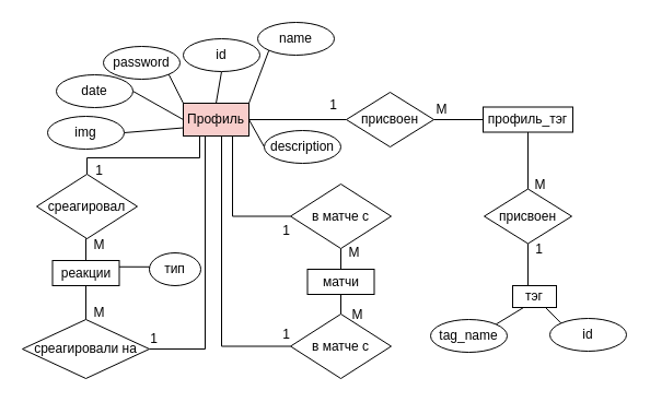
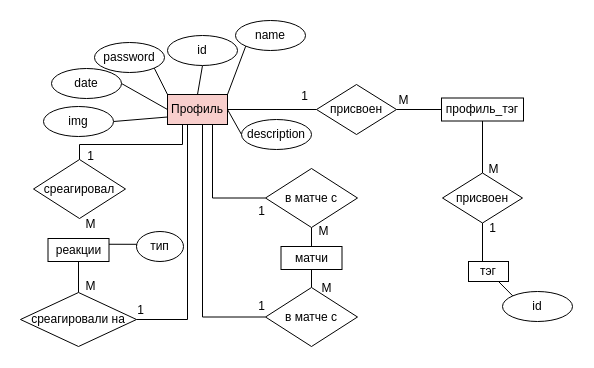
  <mxCell id="0" />
  <mxCell id="1" parent="0" />
  <mxCell id="2" style="rounded=0;orthogonalLoop=1;jettySize=auto;html=1;exitX=0.5;exitY=0;exitDx=0;exitDy=0;entryX=0.5;entryY=1;entryDx=0;entryDy=0;strokeColor=none;endArrow=none;endFill=0;" edge="1" parent="1" source="11" target="12"><mxGeometry relative="1" as="geometry" /></mxCell>
  <mxCell id="3" style="edgeStyle=none;rounded=0;orthogonalLoop=1;jettySize=auto;html=1;exitX=0.5;exitY=0;exitDx=0;exitDy=0;entryX=0.5;entryY=1;entryDx=0;entryDy=0;endArrow=none;endFill=0;" edge="1" parent="1" source="11" target="12"><mxGeometry relative="1" as="geometry" /></mxCell>
  <mxCell id="4" style="edgeStyle=none;rounded=0;orthogonalLoop=1;jettySize=auto;html=1;exitX=1;exitY=0;exitDx=0;exitDy=0;entryX=0;entryY=1;entryDx=0;entryDy=0;endArrow=none;endFill=0;" edge="1" parent="1" source="11" target="13"><mxGeometry relative="1" as="geometry" /></mxCell>
  <mxCell id="5" style="edgeStyle=none;rounded=0;orthogonalLoop=1;jettySize=auto;html=1;exitX=1;exitY=0.5;exitDx=0;exitDy=0;entryX=0;entryY=0.5;entryDx=0;entryDy=0;endArrow=none;endFill=0;" edge="1" parent="1" source="11" target="15"><mxGeometry relative="1" as="geometry" /></mxCell>
  <mxCell id="6" style="edgeStyle=none;rounded=0;orthogonalLoop=1;jettySize=auto;html=1;exitX=0;exitY=0.75;exitDx=0;exitDy=0;entryX=1;entryY=0.5;entryDx=0;entryDy=0;endArrow=none;endFill=0;" edge="1" parent="1" source="11" target="17"><mxGeometry relative="1" as="geometry" /></mxCell>
  <mxCell id="7" style="edgeStyle=none;rounded=0;orthogonalLoop=1;jettySize=auto;html=1;exitX=0;exitY=0.5;exitDx=0;exitDy=0;entryX=1;entryY=0.5;entryDx=0;entryDy=0;endArrow=none;endFill=0;" edge="1" parent="1" source="11" target="16"><mxGeometry relative="1" as="geometry" /></mxCell>
  <mxCell id="8" style="edgeStyle=none;rounded=0;orthogonalLoop=1;jettySize=auto;html=1;exitX=0;exitY=0;exitDx=0;exitDy=0;entryX=1;entryY=1;entryDx=0;entryDy=0;endArrow=none;endFill=0;" edge="1" parent="1" source="11" target="14"><mxGeometry relative="1" as="geometry" /></mxCell>
  <mxCell id="9" style="edgeStyle=orthogonalEdgeStyle;orthogonalLoop=1;jettySize=auto;html=1;exitX=1;exitY=0.5;exitDx=0;exitDy=0;entryX=0;entryY=0.5;entryDx=0;entryDy=0;endArrow=none;endFill=0;strokeColor=#000000;rounded=0;" edge="1" parent="1" source="11" target="24"><mxGeometry relative="1" as="geometry" /></mxCell>
  <mxCell id="10" style="edgeStyle=orthogonalEdgeStyle;rounded=0;orthogonalLoop=1;jettySize=auto;html=1;exitX=0.25;exitY=1;exitDx=0;exitDy=0;entryX=0.5;entryY=0;entryDx=0;entryDy=0;endArrow=none;endFill=0;strokeColor=#000000;" edge="1" parent="1" source="11" target="37"><mxGeometry relative="1" as="geometry"><Array as="points"><mxPoint x="182" y="144" /><mxPoint x="79" y="144" /></Array></mxGeometry></mxCell>
  <mxCell id="11" value="Профиль" style="rounded=0;whiteSpace=wrap;html=1;fillColor=#f8cecc;" vertex="1" parent="1"><mxGeometry x="167" y="94" width="60" height="30" as="geometry" /></mxCell>
  <mxCell id="12" value="id" style="ellipse;whiteSpace=wrap;html=1;" vertex="1" parent="1"><mxGeometry x="167" y="35" width="70" height="30" as="geometry" /></mxCell>
  <mxCell id="13" value="name" style="ellipse;whiteSpace=wrap;html=1;" vertex="1" parent="1"><mxGeometry x="235" y="20" width="70" height="30" as="geometry" /></mxCell>
  <mxCell id="14" value="password" style="ellipse;whiteSpace=wrap;html=1;" vertex="1" parent="1"><mxGeometry x="94" y="42" width="70" height="30" as="geometry" /></mxCell>
  <mxCell id="15" value="description" style="ellipse;whiteSpace=wrap;html=1;" vertex="1" parent="1"><mxGeometry x="241" y="119" width="70" height="30" as="geometry" /></mxCell>
  <mxCell id="16" value="date" style="ellipse;whiteSpace=wrap;html=1;" vertex="1" parent="1"><mxGeometry x="51" y="68" width="70" height="30" as="geometry" /></mxCell>
  <mxCell id="17" value="img" style="ellipse;whiteSpace=wrap;html=1;" vertex="1" parent="1"><mxGeometry x="43" y="106" width="70" height="30" as="geometry" /></mxCell>
- <mxCell id="18" style="edgeStyle=none;rounded=0;orthogonalLoop=1;jettySize=auto;html=1;exitX=0.25;exitY=1;exitDx=0;exitDy=0;entryX=1;entryY=0;entryDx=0;entryDy=0;endArrow=none;endFill=0;strokeColor=#000000;" edge="1" parent="1" source="21" target="23"><mxGeometry relative="1" as="geometry" /></mxCell>
  <mxCell id="19" style="edgeStyle=none;rounded=0;orthogonalLoop=1;jettySize=auto;html=1;exitX=0.75;exitY=1;exitDx=0;exitDy=0;entryX=0;entryY=0;entryDx=0;entryDy=0;endArrow=none;endFill=0;strokeColor=#000000;" edge="1" parent="1" source="21" target="22"><mxGeometry relative="1" as="geometry" /></mxCell>
  <mxCell id="20" style="edgeStyle=orthogonalEdgeStyle;rounded=0;orthogonalLoop=1;jettySize=auto;html=1;exitX=0.5;exitY=0;exitDx=0;exitDy=0;entryX=0.5;entryY=1;entryDx=0;entryDy=0;endArrow=none;endFill=0;strokeColor=#000000;" edge="1" parent="1" source="21" target="30"><mxGeometry relative="1" as="geometry" /></mxCell>
  <mxCell id="21" value="тэг" style="rounded=0;whiteSpace=wrap;html=1;" vertex="1" parent="1"><mxGeometry x="468" y="261" width="40" height="20" as="geometry" /></mxCell>
  <mxCell id="22" value="id" style="ellipse;whiteSpace=wrap;html=1;" vertex="1" parent="1"><mxGeometry x="502" y="291" width="70" height="30" as="geometry" /></mxCell>
- <mxCell id="23" value="tag_name" style="ellipse;whiteSpace=wrap;html=1;" vertex="1" parent="1"><mxGeometry x="393" y="292" width="70" height="30" as="geometry" /></mxCell>
  <mxCell id="24" value="присвоен" style="rhombus;whiteSpace=wrap;html=1;" vertex="1" parent="1"><mxGeometry x="316" y="84" width="80" height="50" as="geometry" /></mxCell>
  <mxCell id="25" value="М" style="text;html=1;align=center;verticalAlign=middle;resizable=0;points=[];autosize=1;strokeColor=none;" vertex="1" parent="1"><mxGeometry x="388" y="90" width="30" height="20" as="geometry" /></mxCell>
  <mxCell id="26" value="1" style="text;html=1;align=center;verticalAlign=middle;resizable=0;points=[];autosize=1;strokeColor=none;" vertex="1" parent="1"><mxGeometry x="294" y="86" width="20" height="20" as="geometry" /></mxCell>
  <mxCell id="27" style="edgeStyle=orthogonalEdgeStyle;rounded=0;orthogonalLoop=1;jettySize=auto;html=1;exitX=1;exitY=0.25;exitDx=0;exitDy=0;entryX=0;entryY=0.5;entryDx=0;entryDy=0;endArrow=none;endFill=0;strokeColor=#000000;" edge="1" parent="1" source="28" target="41"><mxGeometry relative="1" as="geometry" /></mxCell>
  <mxCell id="28" value="реакции" style="rounded=0;whiteSpace=wrap;html=1;" vertex="1" parent="1"><mxGeometry x="47.5" y="238" width="61" height="23" as="geometry" /></mxCell>
  <mxCell id="29" value="матчи" style="rounded=0;whiteSpace=wrap;html=1;" vertex="1" parent="1"><mxGeometry x="280.5" y="246" width="61" height="23" as="geometry" /></mxCell>
  <mxCell id="30" value="присвоен" style="rhombus;whiteSpace=wrap;html=1;" vertex="1" parent="1"><mxGeometry x="442" y="172.5" width="80" height="50" as="geometry" /></mxCell>
  <mxCell id="31" value="М" style="text;html=1;align=center;verticalAlign=middle;resizable=0;points=[];autosize=1;strokeColor=none;" vertex="1" parent="1"><mxGeometry x="478" y="159" width="30" height="20" as="geometry" /></mxCell>
  <mxCell id="32" value="1" style="text;html=1;align=center;verticalAlign=middle;resizable=0;points=[];autosize=1;strokeColor=none;" vertex="1" parent="1"><mxGeometry x="482" y="218" width="20" height="20" as="geometry" /></mxCell>
  <mxCell id="33" style="edgeStyle=orthogonalEdgeStyle;rounded=0;orthogonalLoop=1;jettySize=auto;html=1;exitX=0;exitY=0.5;exitDx=0;exitDy=0;entryX=1;entryY=0.5;entryDx=0;entryDy=0;endArrow=none;endFill=0;strokeColor=#000000;" edge="1" parent="1" source="35" target="24"><mxGeometry relative="1" as="geometry" /></mxCell>
  <mxCell id="34" style="edgeStyle=orthogonalEdgeStyle;rounded=0;orthogonalLoop=1;jettySize=auto;html=1;exitX=0.5;exitY=1;exitDx=0;exitDy=0;entryX=0.5;entryY=0;entryDx=0;entryDy=0;endArrow=none;endFill=0;strokeColor=#000000;" edge="1" parent="1" source="35" target="30"><mxGeometry relative="1" as="geometry" /></mxCell>
  <mxCell id="35" value="профиль_тэг" style="rounded=0;whiteSpace=wrap;html=1;" vertex="1" parent="1"><mxGeometry x="441" y="97.5" width="82" height="23" as="geometry" /></mxCell>
- <mxCell id="36" style="edgeStyle=orthogonalEdgeStyle;rounded=0;orthogonalLoop=1;jettySize=auto;html=1;exitX=0.5;exitY=1;exitDx=0;exitDy=0;entryX=0.5;entryY=0;entryDx=0;entryDy=0;endArrow=none;endFill=0;strokeColor=#000000;" edge="1" parent="1" source="37" target="28"><mxGeometry relative="1" as="geometry" /></mxCell>
  <mxCell id="37" value="среагировал" style="rhombus;whiteSpace=wrap;html=1;" vertex="1" parent="1"><mxGeometry x="33" y="159" width="92" height="59" as="geometry" /></mxCell>
  <mxCell id="38" style="edgeStyle=orthogonalEdgeStyle;rounded=0;orthogonalLoop=1;jettySize=auto;html=1;exitX=0.5;exitY=0;exitDx=0;exitDy=0;endArrow=none;endFill=0;strokeColor=#000000;" edge="1" parent="1" source="40" target="28"><mxGeometry relative="1" as="geometry" /></mxCell>
  <mxCell id="39" style="edgeStyle=orthogonalEdgeStyle;rounded=0;orthogonalLoop=1;jettySize=auto;html=1;exitX=1;exitY=0.5;exitDx=0;exitDy=0;endArrow=none;endFill=0;strokeColor=#000000;" edge="1" parent="1" source="40"><mxGeometry relative="1" as="geometry"><mxPoint x="187" y="124" as="targetPoint" /><Array as="points"><mxPoint x="187" y="319" /></Array></mxGeometry></mxCell>
  <mxCell id="40" value="среагировали на" style="rhombus;whiteSpace=wrap;html=1;" vertex="1" parent="1"><mxGeometry x="20" y="292" width="116" height="54" as="geometry" /></mxCell>
  <mxCell id="41" value="тип" style="ellipse;whiteSpace=wrap;html=1;" vertex="1" parent="1"><mxGeometry x="136" y="231" width="47" height="30" as="geometry" /></mxCell>
  <mxCell id="42" style="edgeStyle=orthogonalEdgeStyle;rounded=0;orthogonalLoop=1;jettySize=auto;html=1;exitX=0.5;exitY=1;exitDx=0;exitDy=0;entryX=0.5;entryY=0;entryDx=0;entryDy=0;endArrow=none;endFill=0;strokeColor=#000000;" edge="1" parent="1" source="44" target="29"><mxGeometry relative="1" as="geometry" /></mxCell>
  <mxCell id="43" style="edgeStyle=orthogonalEdgeStyle;rounded=0;orthogonalLoop=1;jettySize=auto;html=1;exitX=0;exitY=0.5;exitDx=0;exitDy=0;entryX=0.75;entryY=1;entryDx=0;entryDy=0;endArrow=none;endFill=0;strokeColor=#000000;" edge="1" parent="1" source="44" target="11"><mxGeometry relative="1" as="geometry" /></mxCell>
  <mxCell id="44" value="в матче с" style="rhombus;whiteSpace=wrap;html=1;" vertex="1" parent="1"><mxGeometry x="265" y="168" width="92" height="59" as="geometry" /></mxCell>
  <mxCell id="45" value="М" style="text;html=1;align=center;verticalAlign=middle;resizable=0;points=[];autosize=1;strokeColor=none;" vertex="1" parent="1"><mxGeometry x="75" y="214" width="30" height="20" as="geometry" /></mxCell>
  <mxCell id="46" value="М" style="text;html=1;align=center;verticalAlign=middle;resizable=0;points=[];autosize=1;strokeColor=none;" vertex="1" parent="1"><mxGeometry x="75" y="276" width="30" height="20" as="geometry" /></mxCell>
  <mxCell id="47" value="1" style="text;html=1;align=center;verticalAlign=middle;resizable=0;points=[];autosize=1;strokeColor=none;" vertex="1" parent="1"><mxGeometry x="80" y="146" width="20" height="20" as="geometry" /></mxCell>
  <mxCell id="48" value="1" style="text;html=1;align=center;verticalAlign=middle;resizable=0;points=[];autosize=1;strokeColor=none;" vertex="1" parent="1"><mxGeometry x="130" y="300" width="20" height="20" as="geometry" /></mxCell>
  <mxCell id="49" style="edgeStyle=orthogonalEdgeStyle;rounded=0;orthogonalLoop=1;jettySize=auto;html=1;exitX=0.5;exitY=0;exitDx=0;exitDy=0;entryX=0.5;entryY=1;entryDx=0;entryDy=0;endArrow=none;endFill=0;strokeColor=#000000;" edge="1" parent="1" source="51" target="29"><mxGeometry relative="1" as="geometry" /></mxCell>
  <mxCell id="50" style="edgeStyle=orthogonalEdgeStyle;rounded=0;orthogonalLoop=1;jettySize=auto;html=1;exitX=0;exitY=0.5;exitDx=0;exitDy=0;entryX=0.5;entryY=1;entryDx=0;entryDy=0;endArrow=none;endFill=0;strokeColor=#000000;" edge="1" parent="1" source="51" target="11"><mxGeometry relative="1" as="geometry"><Array as="points"><mxPoint x="202" y="317" /><mxPoint x="202" y="124" /></Array></mxGeometry></mxCell>
  <mxCell id="51" value="в матче с" style="rhombus;whiteSpace=wrap;html=1;" vertex="1" parent="1"><mxGeometry x="265" y="287" width="92" height="59" as="geometry" /></mxCell>
  <mxCell id="52" value="М" style="text;html=1;align=center;verticalAlign=middle;resizable=0;points=[];autosize=1;strokeColor=none;" vertex="1" parent="1"><mxGeometry x="308" y="221" width="30" height="20" as="geometry" /></mxCell>
  <mxCell id="53" value="М" style="text;html=1;align=center;verticalAlign=middle;resizable=0;points=[];autosize=1;strokeColor=none;" vertex="1" parent="1"><mxGeometry x="311" y="278" width="30" height="20" as="geometry" /></mxCell>
  <mxCell id="54" value="1" style="text;html=1;align=center;verticalAlign=middle;resizable=0;points=[];autosize=1;strokeColor=none;" vertex="1" parent="1"><mxGeometry x="251" y="201" width="20" height="20" as="geometry" /></mxCell>
  <mxCell id="55" value="1" style="text;html=1;align=center;verticalAlign=middle;resizable=0;points=[];autosize=1;strokeColor=none;" vertex="1" parent="1"><mxGeometry x="251" y="296" width="20" height="20" as="geometry" /></mxCell>
